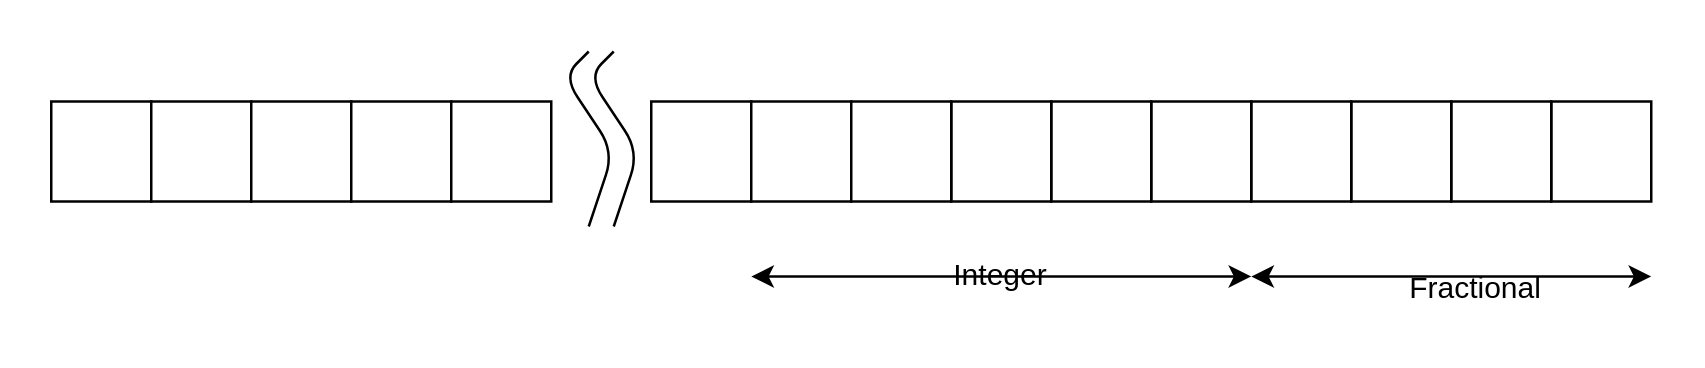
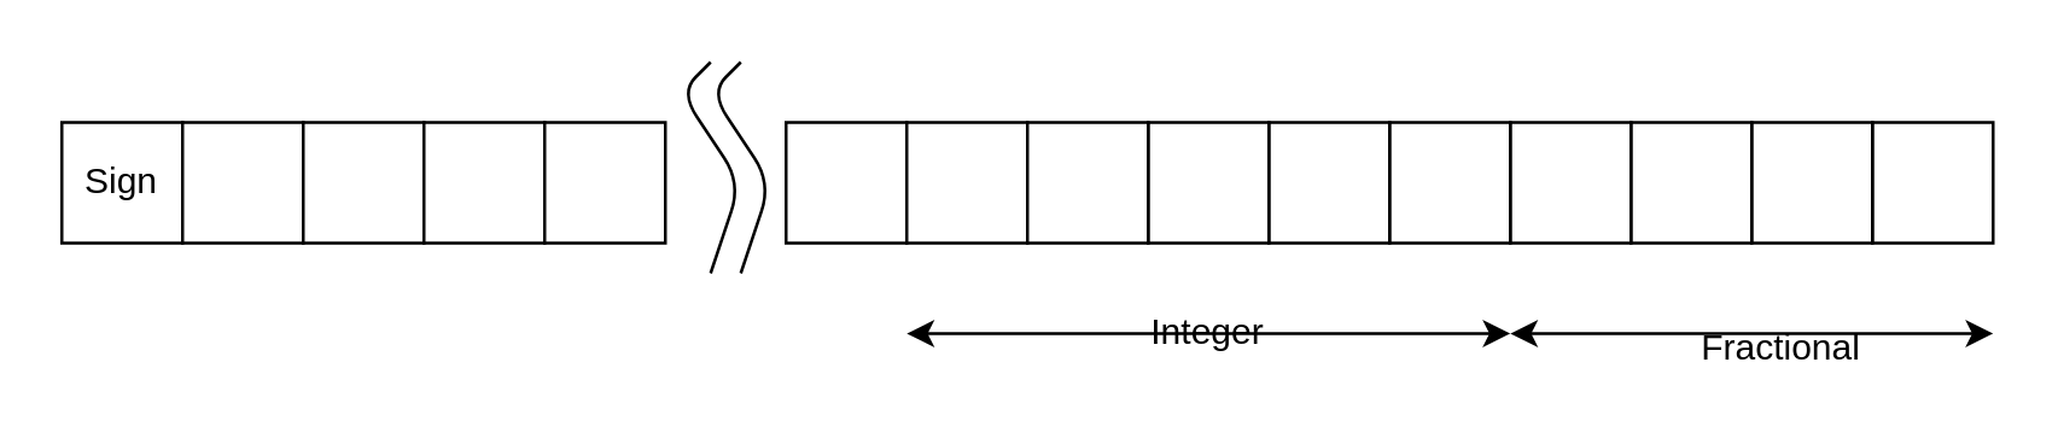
  <mxCell id="0" />
  <mxCell id="1" parent="0" />
  <mxCell id="2" value="" style="rounded=0;whiteSpace=wrap;html=1;" vertex="1" parent="1"><mxGeometry x="20" y="40" width="40" height="40" as="geometry" /></mxCell>
  <mxCell id="3" value="" style="rounded=0;whiteSpace=wrap;html=1;" vertex="1" parent="1"><mxGeometry x="60" y="40" width="40" height="40" as="geometry" /></mxCell>
  <mxCell id="4" value="" style="rounded=0;whiteSpace=wrap;html=1;" vertex="1" parent="1"><mxGeometry x="100" y="40" width="40" height="40" as="geometry" /></mxCell>
  <mxCell id="5" value="" style="rounded=0;whiteSpace=wrap;html=1;" vertex="1" parent="1"><mxGeometry x="140" y="40" width="40" height="40" as="geometry" /></mxCell>
  <mxCell id="6" value="" style="rounded=0;whiteSpace=wrap;html=1;" vertex="1" parent="1"><mxGeometry x="180" y="40" width="40" height="40" as="geometry" /></mxCell>
  <mxCell id="7" value="" style="rounded=0;whiteSpace=wrap;html=1;" vertex="1" parent="1"><mxGeometry x="260" y="40" width="40" height="40" as="geometry" /></mxCell>
  <mxCell id="8" value="" style="rounded=0;whiteSpace=wrap;html=1;" vertex="1" parent="1"><mxGeometry x="300" y="40" width="40" height="40" as="geometry" /></mxCell>
  <mxCell id="9" value="" style="rounded=0;whiteSpace=wrap;html=1;" vertex="1" parent="1"><mxGeometry x="620" y="40" width="40" height="40" as="geometry" /></mxCell>
  <mxCell id="10" value="" style="rounded=0;whiteSpace=wrap;html=1;" vertex="1" parent="1"><mxGeometry x="580" y="40" width="40" height="40" as="geometry" /></mxCell>
  <mxCell id="11" value="" style="rounded=0;whiteSpace=wrap;html=1;" vertex="1" parent="1"><mxGeometry x="540" y="40" width="40" height="40" as="geometry" /></mxCell>
  <mxCell id="12" value="" style="rounded=0;whiteSpace=wrap;html=1;" vertex="1" parent="1"><mxGeometry x="500" y="40" width="40" height="40" as="geometry" /></mxCell>
  <mxCell id="13" value="" style="rounded=0;whiteSpace=wrap;html=1;" vertex="1" parent="1"><mxGeometry x="460" y="40" width="40" height="40" as="geometry" /></mxCell>
  <mxCell id="14" value="" style="rounded=0;whiteSpace=wrap;html=1;" vertex="1" parent="1"><mxGeometry x="420" y="40" width="40" height="40" as="geometry" /></mxCell>
  <mxCell id="15" value="" style="rounded=0;whiteSpace=wrap;html=1;" vertex="1" parent="1"><mxGeometry x="380" y="40" width="40" height="40" as="geometry" /></mxCell>
  <mxCell id="16" value="" style="rounded=0;whiteSpace=wrap;html=1;" vertex="1" parent="1"><mxGeometry x="340" y="40" width="40" height="40" as="geometry" /></mxCell>
  <mxCell id="17" value="" style="endArrow=none;html=1;" edge="1" parent="1"><mxGeometry width="50" height="50" relative="1" as="geometry"><mxPoint x="245" y="90" as="sourcePoint" /><mxPoint x="245" y="20" as="targetPoint" /><Array as="points"><mxPoint x="255" y="60" /><mxPoint x="235" y="30" /></Array></mxGeometry></mxCell>
  <mxCell id="18" value="" style="endArrow=none;html=1;" edge="1" parent="1"><mxGeometry width="50" height="50" relative="1" as="geometry"><mxPoint x="235" y="90" as="sourcePoint" /><mxPoint x="235" y="20" as="targetPoint" /><Array as="points"><mxPoint x="245" y="60" /><mxPoint x="225" y="30" /></Array></mxGeometry></mxCell>
+ <mxCell id="19" value="Sign" style="text;html=1;strokeColor=none;fillColor=none;align=center;verticalAlign=middle;whiteSpace=wrap;rounded=0;" vertex="1" parent="1"><mxGeometry x="20" y="50" width="40" height="20" as="geometry" /></mxCell>
  <mxCell id="20" value="" style="endArrow=classic;startArrow=classic;html=1;" edge="1" parent="1"><mxGeometry width="50" height="50" relative="1" as="geometry"><mxPoint x="500" y="110" as="sourcePoint" /><mxPoint x="660" y="110" as="targetPoint" /></mxGeometry></mxCell>
  <mxCell id="21" value="" style="endArrow=classic;startArrow=classic;html=1;" edge="1" parent="1"><mxGeometry width="50" height="50" relative="1" as="geometry"><mxPoint x="300" y="110" as="sourcePoint" /><mxPoint x="500" y="110" as="targetPoint" /></mxGeometry></mxCell>
  <mxCell id="22" value="Integer" style="text;html=1;strokeColor=none;fillColor=none;align=center;verticalAlign=middle;whiteSpace=wrap;rounded=0;" vertex="1" parent="1"><mxGeometry x="380" y="100" width="40" height="20" as="geometry" /></mxCell>
  <mxCell id="23" value="Fractional" style="text;html=1;strokeColor=none;fillColor=none;align=center;verticalAlign=middle;whiteSpace=wrap;rounded=0;" vertex="1" parent="1"><mxGeometry x="570" y="105" width="40" height="20" as="geometry" /></mxCell>
